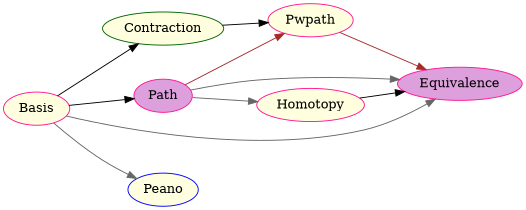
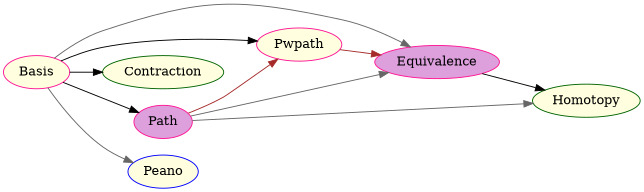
  digraph {
    rankdir=LR
    node [color=deeppink fillcolor=lightyellow style=filled]
    edge [color=gray40]
    Path [fillcolor=plum]
    Basis
    Pwpath
    Contraction [color=darkgreen]
    Equivalence [fillcolor=plum]
    Peano [color=blue]
-   Homotopy
+   Homotopy [color=darkgreen]
    Path -> Pwpath [color=brown]
    Path -> Equivalence
    Path -> Homotopy
    Basis -> Path [color=black]
-   Contraction -> Pwpath [color=black]
+   Basis -> Pwpath [color=black]
    Basis -> Contraction [color=black]
    Basis -> Equivalence
    Basis -> Peano
    Pwpath -> Equivalence [color=brown]
-   Homotopy -> Equivalence [color=black]
+   Equivalence -> Homotopy [color=black]
  }
